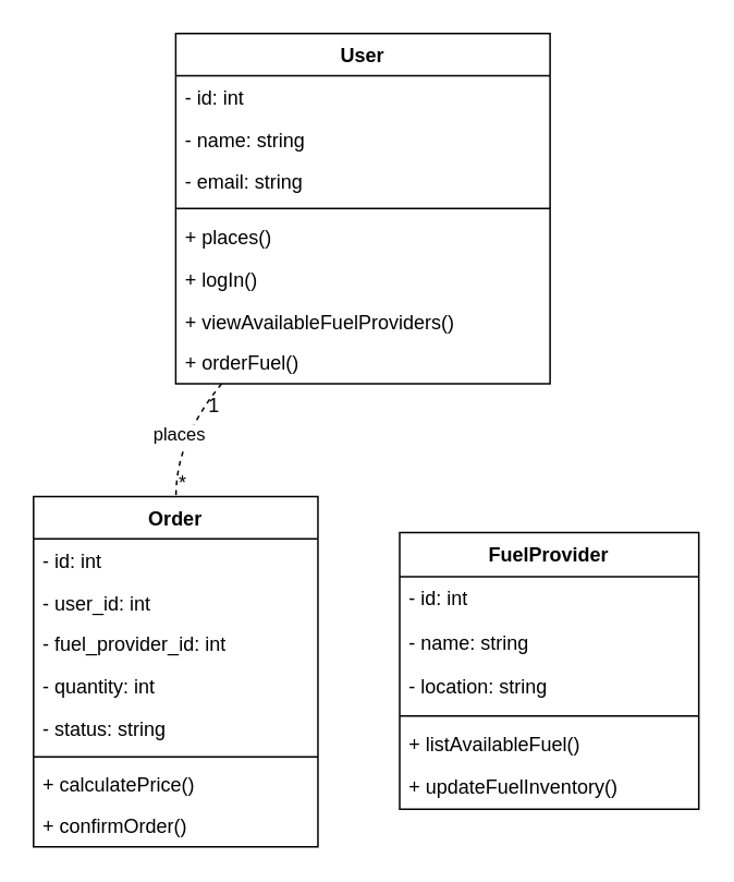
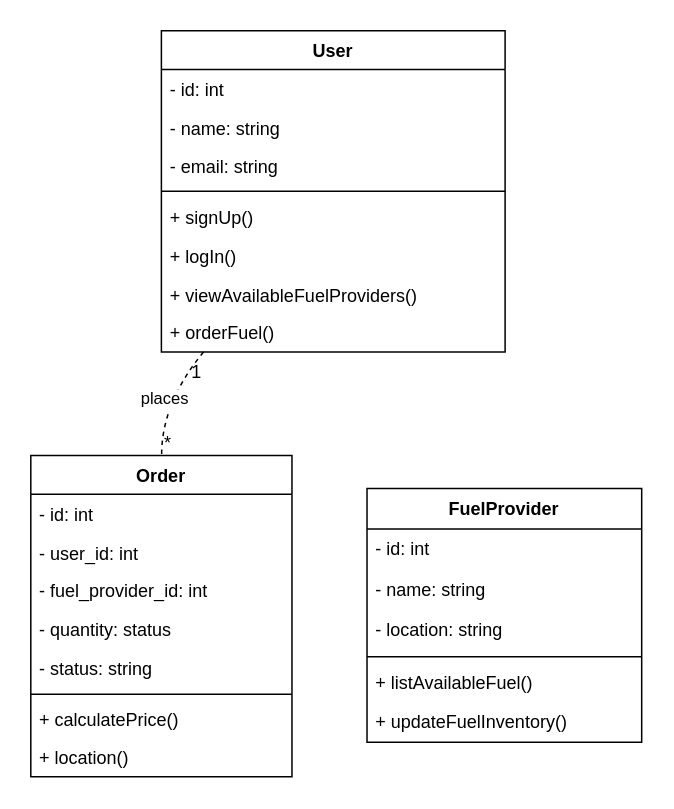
  <mxCell id="0" />
  <mxCell id="1" parent="0" />
  <mxCell id="2" value="User" style="swimlane;fontStyle=1;align=center;verticalAlign=top;childLayout=stackLayout;horizontal=1;startSize=25.775;horizontalStack=0;resizeParent=1;resizeParentMax=0;resizeLast=0;collapsible=0;marginBottom=0;" vertex="1" parent="1"><mxGeometry x="107" y="20" width="229" height="214" as="geometry" /></mxCell>
  <mxCell id="3" value="- id: int" style="text;strokeColor=none;fillColor=none;align=left;verticalAlign=top;spacingLeft=4;spacingRight=4;overflow=hidden;rotatable=0;points=[[0,0.5],[1,0.5]];portConstraint=eastwest;" vertex="1" parent="2"><mxGeometry y="26" width="229" height="26" as="geometry" /></mxCell>
  <mxCell id="4" value="- name: string" style="text;strokeColor=none;fillColor=none;align=left;verticalAlign=top;spacingLeft=4;spacingRight=4;overflow=hidden;rotatable=0;points=[[0,0.5],[1,0.5]];portConstraint=eastwest;" vertex="1" parent="2"><mxGeometry y="52" width="229" height="26" as="geometry" /></mxCell>
  <mxCell id="5" value="- email: string" style="text;strokeColor=none;fillColor=none;align=left;verticalAlign=top;spacingLeft=4;spacingRight=4;overflow=hidden;rotatable=0;points=[[0,0.5],[1,0.5]];portConstraint=eastwest;" vertex="1" parent="2"><mxGeometry y="77" width="229" height="26" as="geometry" /></mxCell>
  <mxCell id="6" style="line;strokeWidth=1;fillColor=none;align=left;verticalAlign=middle;spacingTop=-1;spacingLeft=3;spacingRight=3;rotatable=0;labelPosition=right;points=[];portConstraint=eastwest;strokeColor=inherit;" vertex="1" parent="2"><mxGeometry y="103" width="229" height="8" as="geometry" /></mxCell>
- <mxCell id="7" value="+ places()" style="text;strokeColor=none;fillColor=none;align=left;verticalAlign=top;spacingLeft=4;spacingRight=4;overflow=hidden;rotatable=0;points=[[0,0.5],[1,0.5]];portConstraint=eastwest;" vertex="1" parent="2"><mxGeometry y="111" width="229" height="26" as="geometry" /></mxCell>
+ <mxCell id="7" value="+ signUp()" style="text;strokeColor=none;fillColor=none;align=left;verticalAlign=top;spacingLeft=4;spacingRight=4;overflow=hidden;rotatable=0;points=[[0,0.5],[1,0.5]];portConstraint=eastwest;" vertex="1" parent="2"><mxGeometry y="111" width="229" height="26" as="geometry" /></mxCell>
  <mxCell id="8" value="+ logIn()" style="text;strokeColor=none;fillColor=none;align=left;verticalAlign=top;spacingLeft=4;spacingRight=4;overflow=hidden;rotatable=0;points=[[0,0.5],[1,0.5]];portConstraint=eastwest;" vertex="1" parent="2"><mxGeometry y="137" width="229" height="26" as="geometry" /></mxCell>
  <mxCell id="9" value="+ viewAvailableFuelProviders()" style="text;strokeColor=none;fillColor=none;align=left;verticalAlign=top;spacingLeft=4;spacingRight=4;overflow=hidden;rotatable=0;points=[[0,0.5],[1,0.5]];portConstraint=eastwest;" vertex="1" parent="2"><mxGeometry y="163" width="229" height="26" as="geometry" /></mxCell>
  <mxCell id="10" value="+ orderFuel()" style="text;strokeColor=none;fillColor=none;align=left;verticalAlign=top;spacingLeft=4;spacingRight=4;overflow=hidden;rotatable=0;points=[[0,0.5],[1,0.5]];portConstraint=eastwest;" vertex="1" parent="2"><mxGeometry y="188" width="229" height="26" as="geometry" /></mxCell>
  <mxCell id="11" value="FuelProvider" style="swimlane;fontStyle=1;align=center;verticalAlign=top;childLayout=stackLayout;horizontal=1;startSize=26.9;horizontalStack=0;resizeParent=1;resizeParentMax=0;resizeLast=0;collapsible=0;marginBottom=0;" vertex="1" parent="1"><mxGeometry x="244" y="325" width="183" height="169" as="geometry" /></mxCell>
  <mxCell id="12" value="- id: int" style="text;strokeColor=none;fillColor=none;align=left;verticalAlign=top;spacingLeft=4;spacingRight=4;overflow=hidden;rotatable=0;points=[[0,0.5],[1,0.5]];portConstraint=eastwest;" vertex="1" parent="11"><mxGeometry y="27" width="183" height="27" as="geometry" /></mxCell>
  <mxCell id="13" value="- name: string" style="text;strokeColor=none;fillColor=none;align=left;verticalAlign=top;spacingLeft=4;spacingRight=4;overflow=hidden;rotatable=0;points=[[0,0.5],[1,0.5]];portConstraint=eastwest;" vertex="1" parent="11"><mxGeometry y="54" width="183" height="27" as="geometry" /></mxCell>
  <mxCell id="14" value="- location: string" style="text;strokeColor=none;fillColor=none;align=left;verticalAlign=top;spacingLeft=4;spacingRight=4;overflow=hidden;rotatable=0;points=[[0,0.5],[1,0.5]];portConstraint=eastwest;" vertex="1" parent="11"><mxGeometry y="81" width="183" height="27" as="geometry" /></mxCell>
  <mxCell id="15" style="line;strokeWidth=1;fillColor=none;align=left;verticalAlign=middle;spacingTop=-1;spacingLeft=3;spacingRight=3;rotatable=0;labelPosition=right;points=[];portConstraint=eastwest;strokeColor=inherit;" vertex="1" parent="11"><mxGeometry y="108" width="183" height="8" as="geometry" /></mxCell>
  <mxCell id="16" value="+ listAvailableFuel()" style="text;strokeColor=none;fillColor=none;align=left;verticalAlign=top;spacingLeft=4;spacingRight=4;overflow=hidden;rotatable=0;points=[[0,0.5],[1,0.5]];portConstraint=eastwest;" vertex="1" parent="11"><mxGeometry y="116" width="183" height="27" as="geometry" /></mxCell>
  <mxCell id="17" value="+ updateFuelInventory()" style="text;strokeColor=none;fillColor=none;align=left;verticalAlign=top;spacingLeft=4;spacingRight=4;overflow=hidden;rotatable=0;points=[[0,0.5],[1,0.5]];portConstraint=eastwest;" vertex="1" parent="11"><mxGeometry y="142" width="183" height="27" as="geometry" /></mxCell>
  <mxCell id="18" value="Order" style="swimlane;fontStyle=1;align=center;verticalAlign=top;childLayout=stackLayout;horizontal=1;startSize=25.775;horizontalStack=0;resizeParent=1;resizeParentMax=0;resizeLast=0;collapsible=0;marginBottom=0;" vertex="1" parent="1"><mxGeometry x="20" y="303" width="174" height="214" as="geometry" /></mxCell>
  <mxCell id="19" value="- id: int" style="text;strokeColor=none;fillColor=none;align=left;verticalAlign=top;spacingLeft=4;spacingRight=4;overflow=hidden;rotatable=0;points=[[0,0.5],[1,0.5]];portConstraint=eastwest;" vertex="1" parent="18"><mxGeometry y="26" width="174" height="26" as="geometry" /></mxCell>
  <mxCell id="20" value="- user_id: int" style="text;strokeColor=none;fillColor=none;align=left;verticalAlign=top;spacingLeft=4;spacingRight=4;overflow=hidden;rotatable=0;points=[[0,0.5],[1,0.5]];portConstraint=eastwest;" vertex="1" parent="18"><mxGeometry y="52" width="174" height="26" as="geometry" /></mxCell>
  <mxCell id="21" value="- fuel_provider_id: int" style="text;strokeColor=none;fillColor=none;align=left;verticalAlign=top;spacingLeft=4;spacingRight=4;overflow=hidden;rotatable=0;points=[[0,0.5],[1,0.5]];portConstraint=eastwest;" vertex="1" parent="18"><mxGeometry y="77" width="174" height="26" as="geometry" /></mxCell>
- <mxCell id="22" value="- quantity: int" style="text;strokeColor=none;fillColor=none;align=left;verticalAlign=top;spacingLeft=4;spacingRight=4;overflow=hidden;rotatable=0;points=[[0,0.5],[1,0.5]];portConstraint=eastwest;" vertex="1" parent="18"><mxGeometry y="103" width="174" height="26" as="geometry" /></mxCell>
+ <mxCell id="22" value="- quantity: status" style="text;strokeColor=none;fillColor=none;align=left;verticalAlign=top;spacingLeft=4;spacingRight=4;overflow=hidden;rotatable=0;points=[[0,0.5],[1,0.5]];portConstraint=eastwest;" vertex="1" parent="18"><mxGeometry y="103" width="174" height="26" as="geometry" /></mxCell>
  <mxCell id="23" value="- status: string" style="text;strokeColor=none;fillColor=none;align=left;verticalAlign=top;spacingLeft=4;spacingRight=4;overflow=hidden;rotatable=0;points=[[0,0.5],[1,0.5]];portConstraint=eastwest;" vertex="1" parent="18"><mxGeometry y="129" width="174" height="26" as="geometry" /></mxCell>
  <mxCell id="24" style="line;strokeWidth=1;fillColor=none;align=left;verticalAlign=middle;spacingTop=-1;spacingLeft=3;spacingRight=3;rotatable=0;labelPosition=right;points=[];portConstraint=eastwest;strokeColor=inherit;" vertex="1" parent="18"><mxGeometry y="155" width="174" height="8" as="geometry" /></mxCell>
  <mxCell id="25" value="+ calculatePrice()" style="text;strokeColor=none;fillColor=none;align=left;verticalAlign=top;spacingLeft=4;spacingRight=4;overflow=hidden;rotatable=0;points=[[0,0.5],[1,0.5]];portConstraint=eastwest;" vertex="1" parent="18"><mxGeometry y="163" width="174" height="26" as="geometry" /></mxCell>
- <mxCell id="26" value="+ confirmOrder()" style="text;strokeColor=none;fillColor=none;align=left;verticalAlign=top;spacingLeft=4;spacingRight=4;overflow=hidden;rotatable=0;points=[[0,0.5],[1,0.5]];portConstraint=eastwest;" vertex="1" parent="18"><mxGeometry y="188" width="174" height="26" as="geometry" /></mxCell>
+ <mxCell id="26" value="+ location()" style="text;strokeColor=none;fillColor=none;align=left;verticalAlign=top;spacingLeft=4;spacingRight=4;overflow=hidden;rotatable=0;points=[[0,0.5],[1,0.5]];portConstraint=eastwest;" vertex="1" parent="18"><mxGeometry y="188" width="174" height="26" as="geometry" /></mxCell>
  <mxCell id="27" value="places" style="curved=1;startArrow=none;endArrow=none;exitX=0.122;exitY=1.001;entryX=0.501;entryY=-0.002;dashed=1;" edge="1" parent="1" source="2" target="18"><mxGeometry relative="1" as="geometry"><Array as="points"><mxPoint x="107" y="268" /></Array></mxGeometry></mxCell>
  <mxCell id="28" value="1" style="edgeLabel;resizable=0;labelBackgroundColor=none;fontSize=12;align=right;verticalAlign=top;" vertex="1" parent="27"><mxGeometry x="-1" relative="1" as="geometry" /></mxCell>
  <mxCell id="29" value="*" style="edgeLabel;resizable=0;labelBackgroundColor=none;fontSize=12;align=left;verticalAlign=bottom;" vertex="1" parent="27"><mxGeometry x="1" relative="1" as="geometry" /></mxCell>
